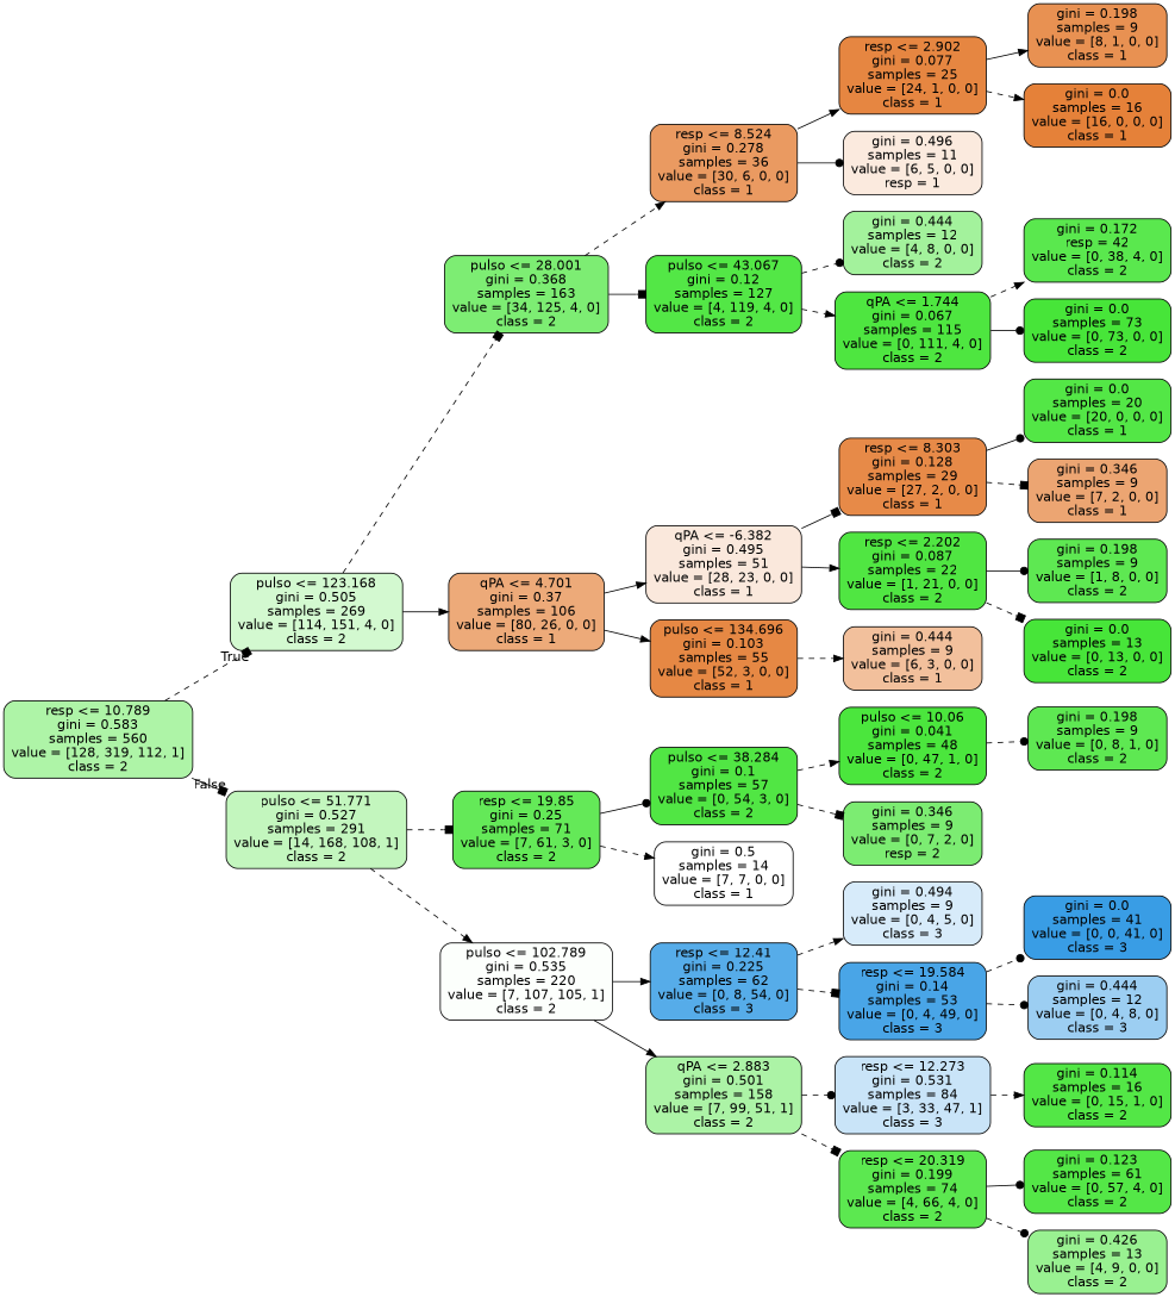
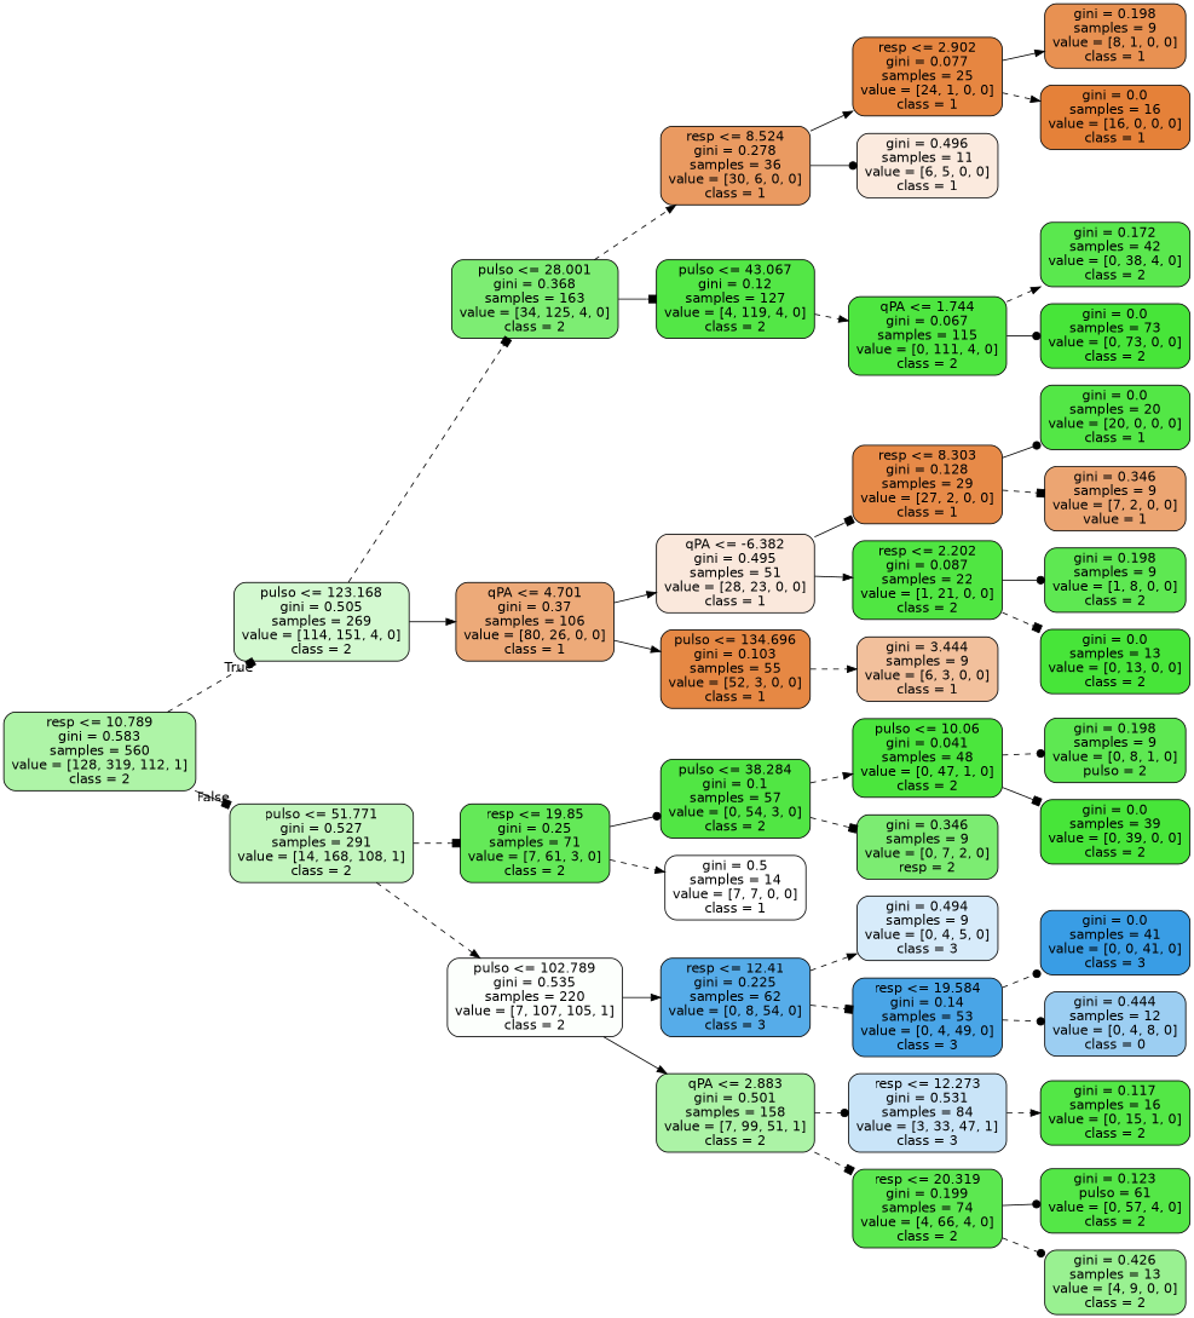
  digraph {
    rankdir=LR
    node [color=black fillcolor="#53e746" fontname=helvetica shape=box style="filled, rounded"]
    edge [arrowhead=normal fontname=helvetica style=dashed]
    n1 [fillcolor="#aef4a7" label="resp <= 10.789\ngini = 0.583\nsamples = 560\nvalue = [128, 319, 112, 1]\nclass = 2"]
    n2 [fillcolor="#d3f9d0" label="pulso <= 123.168\ngini = 0.505\nsamples = 269\nvalue = [114, 151, 4, 0]\nclass = 2"]
    n3 [fillcolor="#c3f6be" label="pulso <= 51.771\ngini = 0.527\nsamples = 291\nvalue = [14, 168, 108, 1]\nclass = 2"]
    n4 [fillcolor="#7ded73" label="pulso <= 28.001\ngini = 0.368\nsamples = 163\nvalue = [34, 125, 4, 0]\nclass = 2"]
    n5 [fillcolor="#edaa79" label="qPA <= 4.701\ngini = 0.37\nsamples = 106\nvalue = [80, 26, 0, 0]\nclass = 1"]
    n6 [fillcolor="#64e958" label="resp <= 19.85\ngini = 0.25\nsamples = 71\nvalue = [7, 61, 3, 0]\nclass = 2"]
    n7 [fillcolor="#fcfffc" label="pulso <= 102.789\ngini = 0.535\nsamples = 220\nvalue = [7, 107, 105, 1]\nclass = 2"]
    n8 [fillcolor="#ea9a61" label="resp <= 8.524\ngini = 0.278\nsamples = 36\nvalue = [30, 6, 0, 0]\nclass = 1"]
    n9 [label="pulso <= 43.067\ngini = 0.12\nsamples = 127\nvalue = [4, 119, 4, 0]\nclass = 2"]
    n10 [fillcolor="#fae8dc" label="qPA <= -6.382\ngini = 0.495\nsamples = 51\nvalue = [28, 23, 0, 0]\nclass = 1"]
    n11 [fillcolor="#e68844" label="pulso <= 134.696\ngini = 0.103\nsamples = 55\nvalue = [52, 3, 0, 0]\nclass = 1"]
    n12 [fillcolor="#e68641" label="resp <= 2.902\ngini = 0.077\nsamples = 25\nvalue = [24, 1, 0, 0]\nclass = 1"]
-   n13 [fillcolor="#fbeade" label="gini = 0.496\nsamples = 11\nvalue = [6, 5, 0, 0]\nresp = 1"]
-   n14 [fillcolor="#a3f29c" label="gini = 0.444\nsamples = 12\nvalue = [4, 8, 0, 0]\nclass = 2"]
+   n13 [fillcolor="#fbeade" label="gini = 0.496\nsamples = 11\nvalue = [6, 5, 0, 0]\nclass = 1"]
    n15 [fillcolor="#4ee640" label="qPA <= 1.744\ngini = 0.067\nsamples = 115\nvalue = [0, 111, 4, 0]\nclass = 2"]
    n16 [fillcolor="#e89152" label="gini = 0.198\nsamples = 9\nvalue = [8, 1, 0, 0]\nclass = 1"]
    n17 [fillcolor="#e58139" label="gini = 0.0\nsamples = 16\nvalue = [16, 0, 0, 0]\nclass = 1"]
-   n18 [fillcolor="#5ae84e" label="gini = 0.172\nresp = 42\nvalue = [0, 38, 4, 0]\nclass = 2"]
+   n18 [fillcolor="#5ae84e" label="gini = 0.172\nsamples = 42\nvalue = [0, 38, 4, 0]\nclass = 2"]
    n19 [fillcolor="#47e539" label="gini = 0.0\nsamples = 73\nvalue = [0, 73, 0, 0]\nclass = 2"]
    n20 [fillcolor="#e78a48" label="resp <= 8.303\ngini = 0.128\nsamples = 29\nvalue = [27, 2, 0, 0]\nclass = 1"]
    n21 [fillcolor="#50e642" label="resp <= 2.202\ngini = 0.087\nsamples = 22\nvalue = [1, 21, 0, 0]\nclass = 2"]
-   n22 [fillcolor="#f2c09c" label="gini = 0.444\nsamples = 9\nvalue = [6, 3, 0, 0]\nclass = 1"]
+   n22 [fillcolor="#f2c09c" label="gini = 3.444\nsamples = 9\nvalue = [6, 3, 0, 0]\nclass = 1"]
    n23 [label="gini = 0.0\nsamples = 20\nvalue = [20, 0, 0, 0]\nclass = 1"]
-   n24 [fillcolor="#eca572" label="gini = 0.346\nsamples = 9\nvalue = [7, 2, 0, 0]\nclass = 1"]
+   n24 [fillcolor="#eca572" label="gini = 0.346\nsamples = 9\nvalue = [7, 2, 0, 0]\nvalue = 1"]
    n25 [fillcolor="#5ee852" label="gini = 0.198\nsamples = 9\nvalue = [1, 8, 0, 0]\nclass = 2"]
    n26 [fillcolor="#47e539" label="gini = 0.0\nsamples = 13\nvalue = [0, 13, 0, 0]\nclass = 2"]
    n27 [fillcolor="#51e644" label="pulso <= 38.284\ngini = 0.1\nsamples = 57\nvalue = [0, 54, 3, 0]\nclass = 2"]
    n28 [fillcolor="#ffffff" label="gini = 0.5\nsamples = 14\nvalue = [7, 7, 0, 0]\nclass = 1"]
    n29 [fillcolor="#56ace9" label="resp <= 12.41\ngini = 0.225\nsamples = 62\nvalue = [0, 8, 54, 0]\nclass = 3"]
    n30 [fillcolor="#acf3a6" label="qPA <= 2.883\ngini = 0.501\nsamples = 158\nvalue = [7, 99, 51, 1]\nclass = 2"]
    n31 [fillcolor="#4be63d" label="pulso <= 10.06\ngini = 0.041\nsamples = 48\nvalue = [0, 47, 1, 0]\nclass = 2"]
    n32 [fillcolor="#7cec72" label="gini = 0.346\nsamples = 9\nvalue = [0, 7, 2, 0]\nresp = 2"]
-   n33 [fillcolor="#5ee852" label="gini = 0.198\nsamples = 9\nvalue = [0, 8, 1, 0]\nclass = 2"]
+   n33 [fillcolor="#5ee852" label="gini = 0.198\nsamples = 9\nvalue = [0, 8, 1, 0]\npulso = 2"]
+   n34 [fillcolor="#47e539" label="gini = 0.0\nsamples = 39\nvalue = [0, 39, 0, 0]\nclass = 2"]
    n35 [fillcolor="#d7ebfa" label="gini = 0.494\nsamples = 9\nvalue = [0, 4, 5, 0]\nclass = 3"]
    n36 [fillcolor="#49a5e7" label="resp <= 19.584\ngini = 0.14\nsamples = 53\nvalue = [0, 4, 49, 0]\nclass = 3"]
    n37 [fillcolor="#c9e4f8" label="resp <= 12.273\ngini = 0.531\nsamples = 84\nvalue = [3, 33, 47, 1]\nclass = 3"]
    n38 [fillcolor="#5ce850" label="resp <= 20.319\ngini = 0.199\nsamples = 74\nvalue = [4, 66, 4, 0]\nclass = 2"]
    n39 [fillcolor="#399de5" label="gini = 0.0\nsamples = 41\nvalue = [0, 0, 41, 0]\nclass = 3"]
-   n40 [fillcolor="#9ccef2" label="gini = 0.444\nsamples = 12\nvalue = [0, 4, 8, 0]\nclass = 3"]
-   n41 [label="gini = 0.114\nsamples = 16\nvalue = [0, 15, 1, 0]\nclass = 2"]
-   n42 [fillcolor="#54e747" label="gini = 0.123\nsamples = 61\nvalue = [0, 57, 4, 0]\nclass = 2"]
+   n40 [fillcolor="#9ccef2" label="gini = 0.444\nsamples = 12\nvalue = [0, 4, 8, 0]\nclass = 0"]
+   n41 [label="gini = 0.117\nsamples = 16\nvalue = [0, 15, 1, 0]\nclass = 2"]
+   n42 [fillcolor="#54e747" label="gini = 0.123\npulso = 61\nvalue = [0, 57, 4, 0]\nclass = 2"]
    n43 [fillcolor="#99f191" label="gini = 0.426\nsamples = 13\nvalue = [4, 9, 0, 0]\nclass = 2"]
    n1 -> n2 [arrowhead=box headlabel=True labelangle=45 labeldistance=2.5]
    n1 -> n3 [arrowhead=box headlabel=False labelangle=-45 labeldistance=2.5 style=solid]
    n2 -> n4 [arrowhead=box]
    n2 -> n5 [style=solid]
    n3 -> n6 [arrowhead=box]
    n3 -> n7
    n4 -> n8
    n4 -> n9 [arrowhead=box style=solid]
    n5 -> n10 [style=solid]
    n5 -> n11 [style=solid]
    n6 -> n27 [arrowhead=dot style=solid]
    n6 -> n28
    n7 -> n29 [style=solid]
    n7 -> n30 [style=solid]
    n8 -> n12 [style=solid]
    n8 -> n13 [arrowhead=dot style=solid]
-   n9 -> n14 [arrowhead=dot]
    n9 -> n15
    n10 -> n20 [arrowhead=box style=solid]
    n10 -> n21 [style=solid]
    n11 -> n22
    n12 -> n16 [style=solid]
    n12 -> n17
    n15 -> n18
    n15 -> n19 [arrowhead=dot style=solid]
    n20 -> n23 [arrowhead=dot style=solid]
    n20 -> n24 [arrowhead=box]
    n21 -> n25 [arrowhead=dot style=solid]
    n21 -> n26 [arrowhead=box]
    n27 -> n31
    n27 -> n32 [arrowhead=box]
    n29 -> n35
    n29 -> n36 [arrowhead=box]
    n30 -> n37 [arrowhead=dot]
    n30 -> n38 [arrowhead=box]
    n31 -> n33 [arrowhead=dot]
+   n31 -> n34 [arrowhead=box style=solid]
    n36 -> n39 [arrowhead=dot]
    n36 -> n40 [arrowhead=dot]
    n37 -> n41
    n38 -> n42 [arrowhead=dot style=solid]
    n38 -> n43 [arrowhead=dot]
  }
